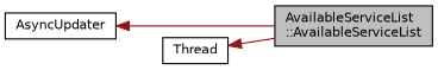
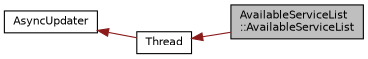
  digraph {
    rankdir=LR
    node [color=black fontname=Helvetica fontsize=10 shape=record]
    edge [color=firebrick4 dir=back fontname=Helvetica fontsize=10 labelfontname=Helvetica labelfontsize=10 style=solid]
    n1 [fillcolor=grey75 fontcolor=black height=0.2 label="AvailableServiceList\l::AvailableServiceList" style=filled width=0.4]
    n2 [height=0.2 label=Thread width=0.4]
    n3 [height=0.2 label=AsyncUpdater width=0.4]
    n2 -> n1
-   n3 -> n1
+   n3 -> n2
  }
